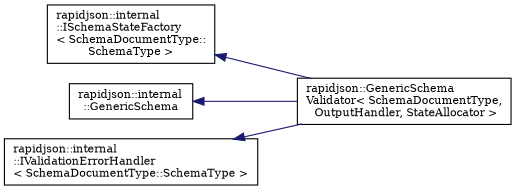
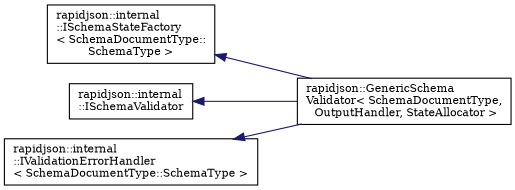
  digraph {
    rankdir=LR
    fontname="DejaVu Serif"
    node [color=black fillcolor=white fontname="DejaVu Serif" fontsize=10 shape=record style=filled]
    edge [color=midnightblue dir=back fontname="DejaVu Serif" fontsize=10 labelfontname=Helvetica labelfontsize=10 style=solid]
    n1 [height=0.2 label="rapidjson::internal\l::ISchemaStateFactory\l\< SchemaDocumentType::\lSchemaType \>" width=0.4]
    n2 [height=0.2 label="rapidjson::GenericSchema\lValidator\< SchemaDocumentType,\l OutputHandler, StateAllocator \>" width=0.4]
-   n3 [height=0.2 label="rapidjson::internal\l::GenericSchema" width=0.4]
+   n3 [height=0.2 label="rapidjson::internal\l::ISchemaValidator" width=0.4]
    n4 [height=0.2 label="rapidjson::internal\l::IValidationErrorHandler\l\< SchemaDocumentType::SchemaType \>" width=0.4]
    n1 -> n2
    n3 -> n2
    n4 -> n2
  }
